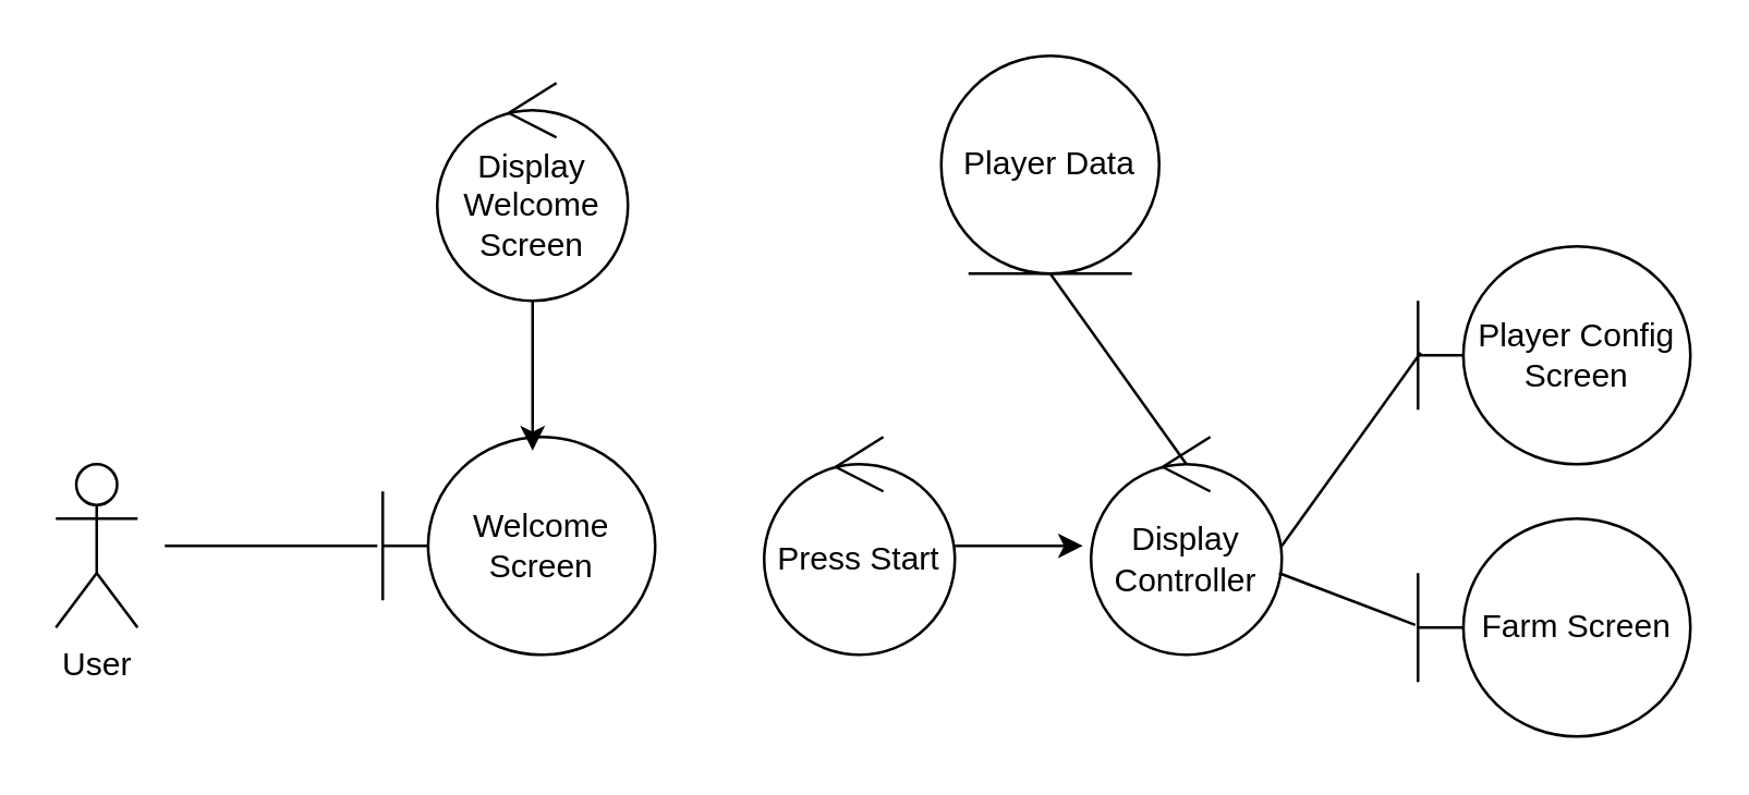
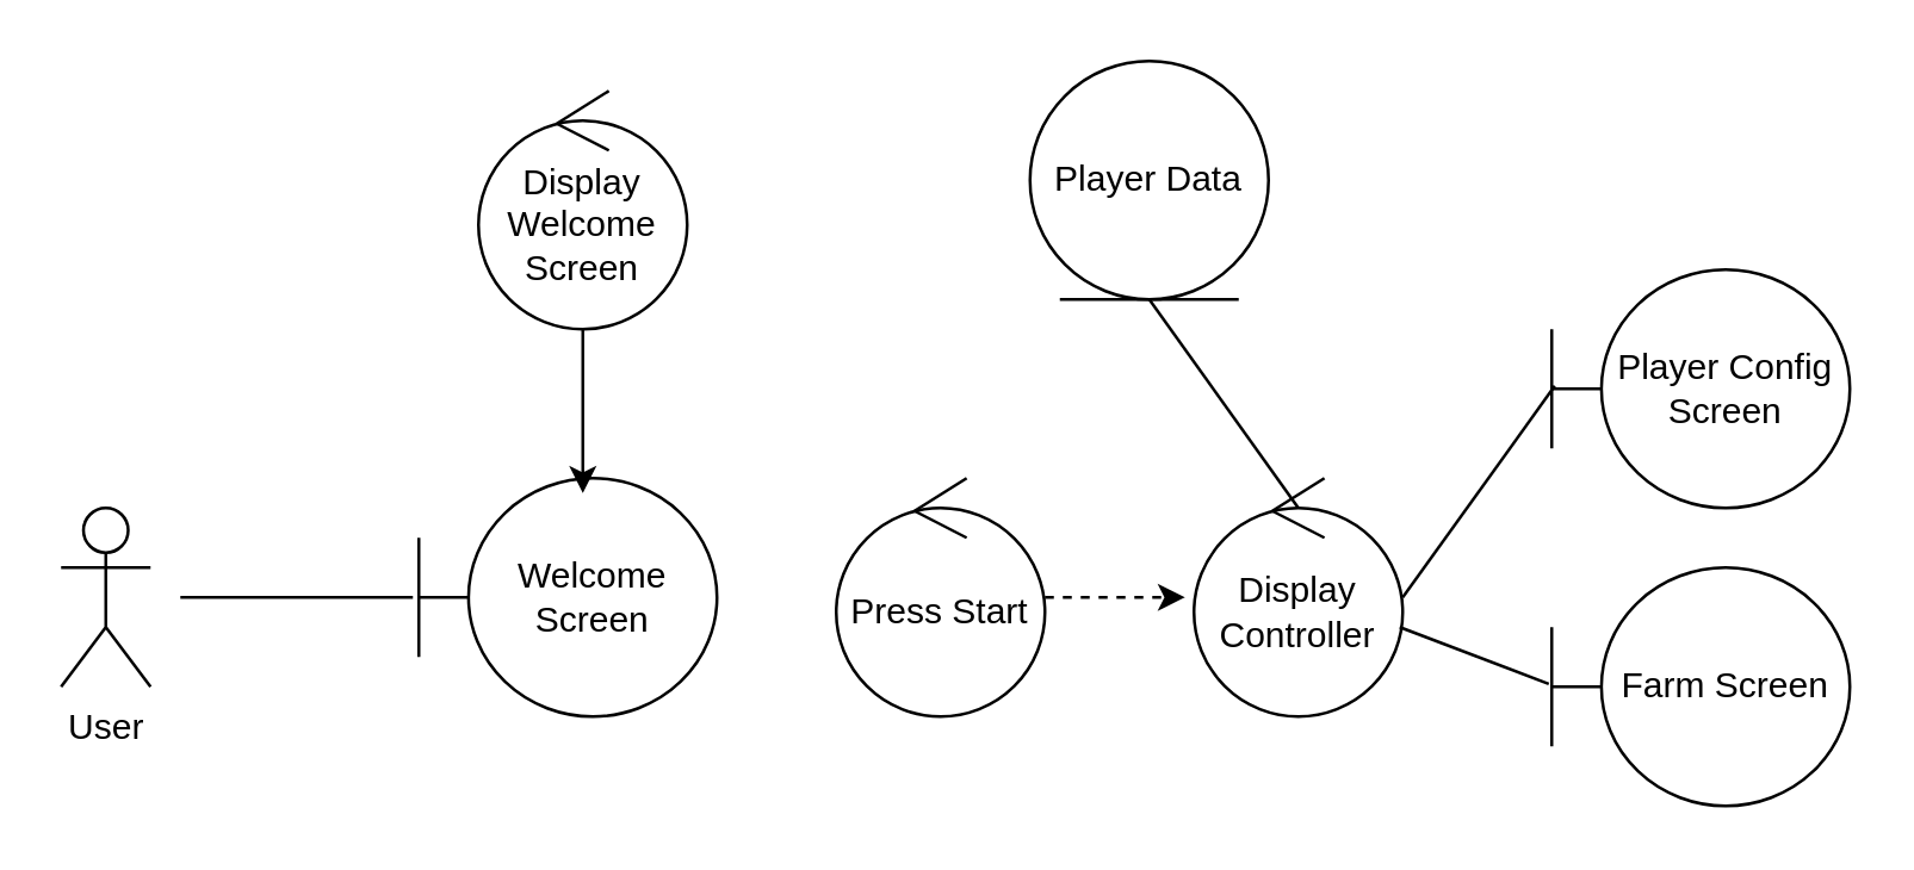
  <mxCell id="0" />
  <mxCell id="1" parent="0" />
  <mxCell id="2" value="Welcome Screen" style="shape=umlBoundary;whiteSpace=wrap;html=1;" vertex="1" parent="1"><mxGeometry x="140" y="160" width="100" height="80" as="geometry" /></mxCell>
  <mxCell id="3" value="User&lt;br&gt;" style="shape=umlActor;verticalLabelPosition=bottom;verticalAlign=top;html=1;" vertex="1" parent="1"><mxGeometry x="20" y="170" width="30" height="60" as="geometry" /></mxCell>
  <mxCell id="4" value="" style="endArrow=none;html=1;entryX=-0.02;entryY=0.5;entryDx=0;entryDy=0;entryPerimeter=0;" edge="1" parent="1" target="2"><mxGeometry width="50" height="50" relative="1" as="geometry"><mxPoint x="60" y="200" as="sourcePoint" /><mxPoint x="100" y="150" as="targetPoint" /></mxGeometry></mxCell>
  <mxCell id="5" value="Player Config Screen" style="shape=umlBoundary;whiteSpace=wrap;html=1;" vertex="1" parent="1"><mxGeometry x="520" y="90" width="100" height="80" as="geometry" /></mxCell>
  <mxCell id="6" value="Farm Screen" style="shape=umlBoundary;whiteSpace=wrap;html=1;" vertex="1" parent="1"><mxGeometry x="520" y="190" width="100" height="80" as="geometry" /></mxCell>
  <mxCell id="7" value="Player Data" style="ellipse;shape=umlEntity;whiteSpace=wrap;html=1;" vertex="1" parent="1"><mxGeometry x="345" y="20" width="80" height="80" as="geometry" /></mxCell>
  <mxCell id="8" style="edgeStyle=orthogonalEdgeStyle;rounded=0;orthogonalLoop=1;jettySize=auto;html=1;entryX=0.55;entryY=0.063;entryDx=0;entryDy=0;entryPerimeter=0;" edge="1" parent="1" source="9" target="2"><mxGeometry relative="1" as="geometry" /></mxCell>
  <mxCell id="9" value="Display Welcome Screen" style="ellipse;shape=umlControl;whiteSpace=wrap;html=1;" vertex="1" parent="1"><mxGeometry x="160" y="30" width="70" height="80" as="geometry" /></mxCell>
- <mxCell id="10" style="edgeStyle=orthogonalEdgeStyle;rounded=0;orthogonalLoop=1;jettySize=auto;html=1;entryX=-0.043;entryY=0.5;entryDx=0;entryDy=0;entryPerimeter=0;" edge="1" parent="1" source="11" target="12"><mxGeometry relative="1" as="geometry" /></mxCell>
+ <mxCell id="10" style="edgeStyle=orthogonalEdgeStyle;rounded=0;orthogonalLoop=1;jettySize=auto;html=1;entryX=-0.043;entryY=0.5;entryDx=0;entryDy=0;entryPerimeter=0;dashed=1;" edge="1" parent="1" source="11" target="12"><mxGeometry relative="1" as="geometry" /></mxCell>
  <mxCell id="11" value="Press Start" style="ellipse;shape=umlControl;whiteSpace=wrap;html=1;" vertex="1" parent="1"><mxGeometry x="280" y="160" width="70" height="80" as="geometry" /></mxCell>
  <mxCell id="12" value="Display Controller" style="ellipse;shape=umlControl;whiteSpace=wrap;html=1;" vertex="1" parent="1"><mxGeometry x="400" y="160" width="70" height="80" as="geometry" /></mxCell>
  <mxCell id="13" value="" style="endArrow=none;html=1;entryX=0.01;entryY=0.488;entryDx=0;entryDy=0;entryPerimeter=0;" edge="1" parent="1" target="5"><mxGeometry width="50" height="50" relative="1" as="geometry"><mxPoint x="470" y="200" as="sourcePoint" /><mxPoint x="520" y="150" as="targetPoint" /></mxGeometry></mxCell>
  <mxCell id="14" value="" style="endArrow=none;html=1;entryX=0.5;entryY=1;entryDx=0;entryDy=0;" edge="1" parent="1" target="7"><mxGeometry width="50" height="50" relative="1" as="geometry"><mxPoint x="435" y="170" as="sourcePoint" /><mxPoint x="481" y="99.04" as="targetPoint" /></mxGeometry></mxCell>
  <mxCell id="15" value="" style="endArrow=none;html=1;entryX=-0.01;entryY=0.488;entryDx=0;entryDy=0;entryPerimeter=0;" edge="1" parent="1" target="6"><mxGeometry width="50" height="50" relative="1" as="geometry"><mxPoint x="469" y="210" as="sourcePoint" /><mxPoint x="520" y="150" as="targetPoint" /></mxGeometry></mxCell>
